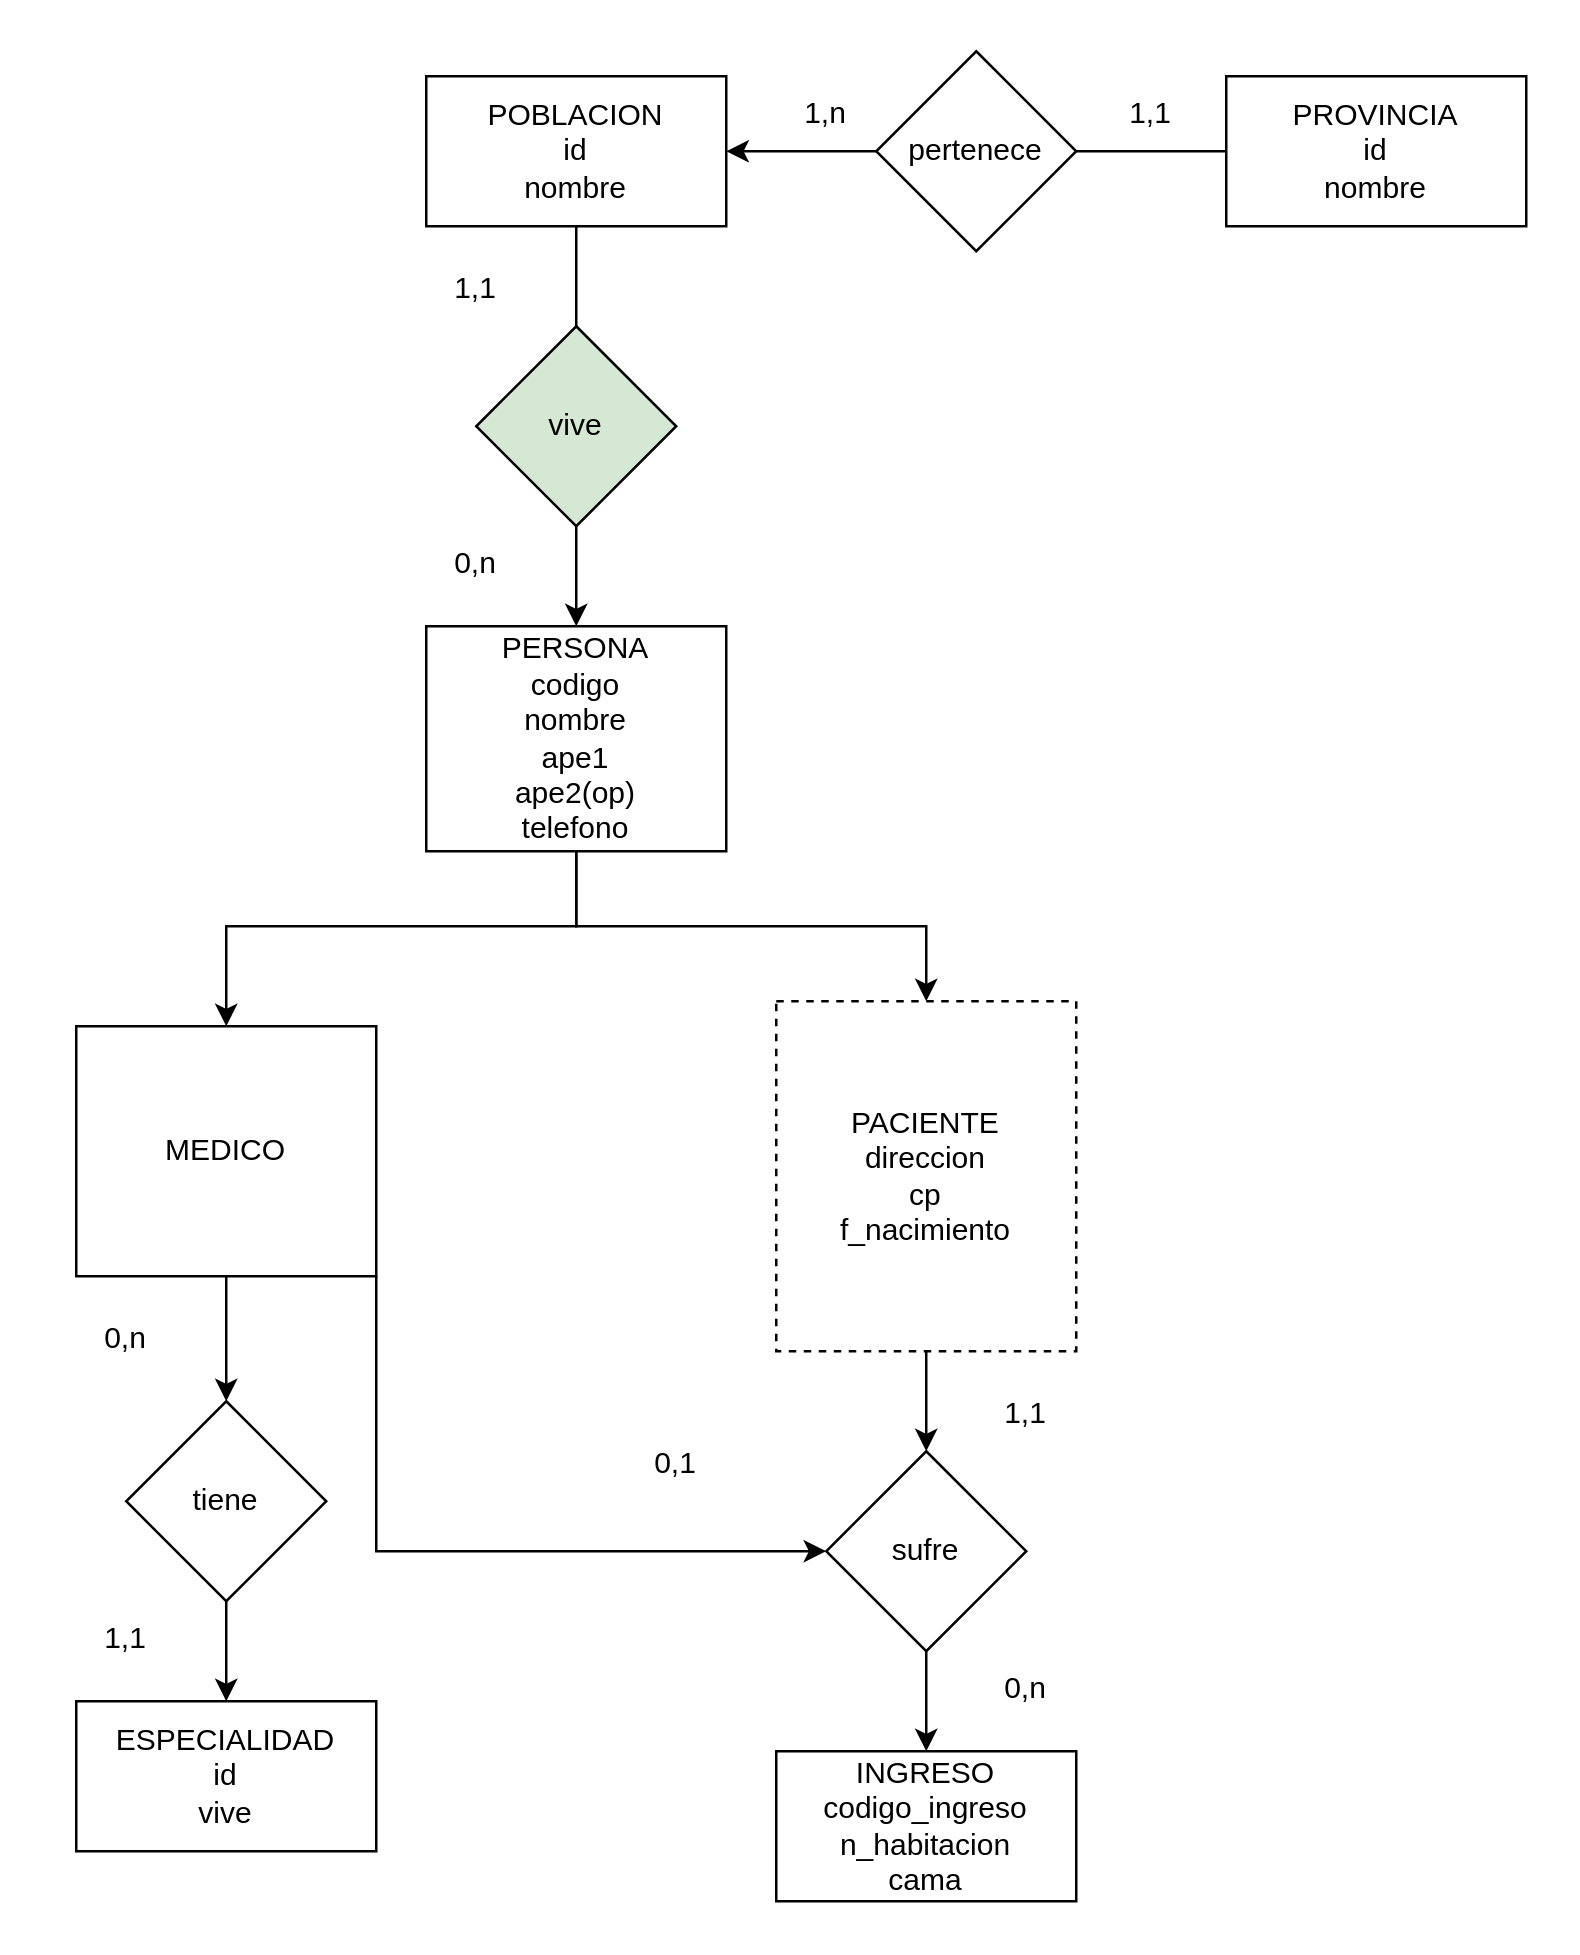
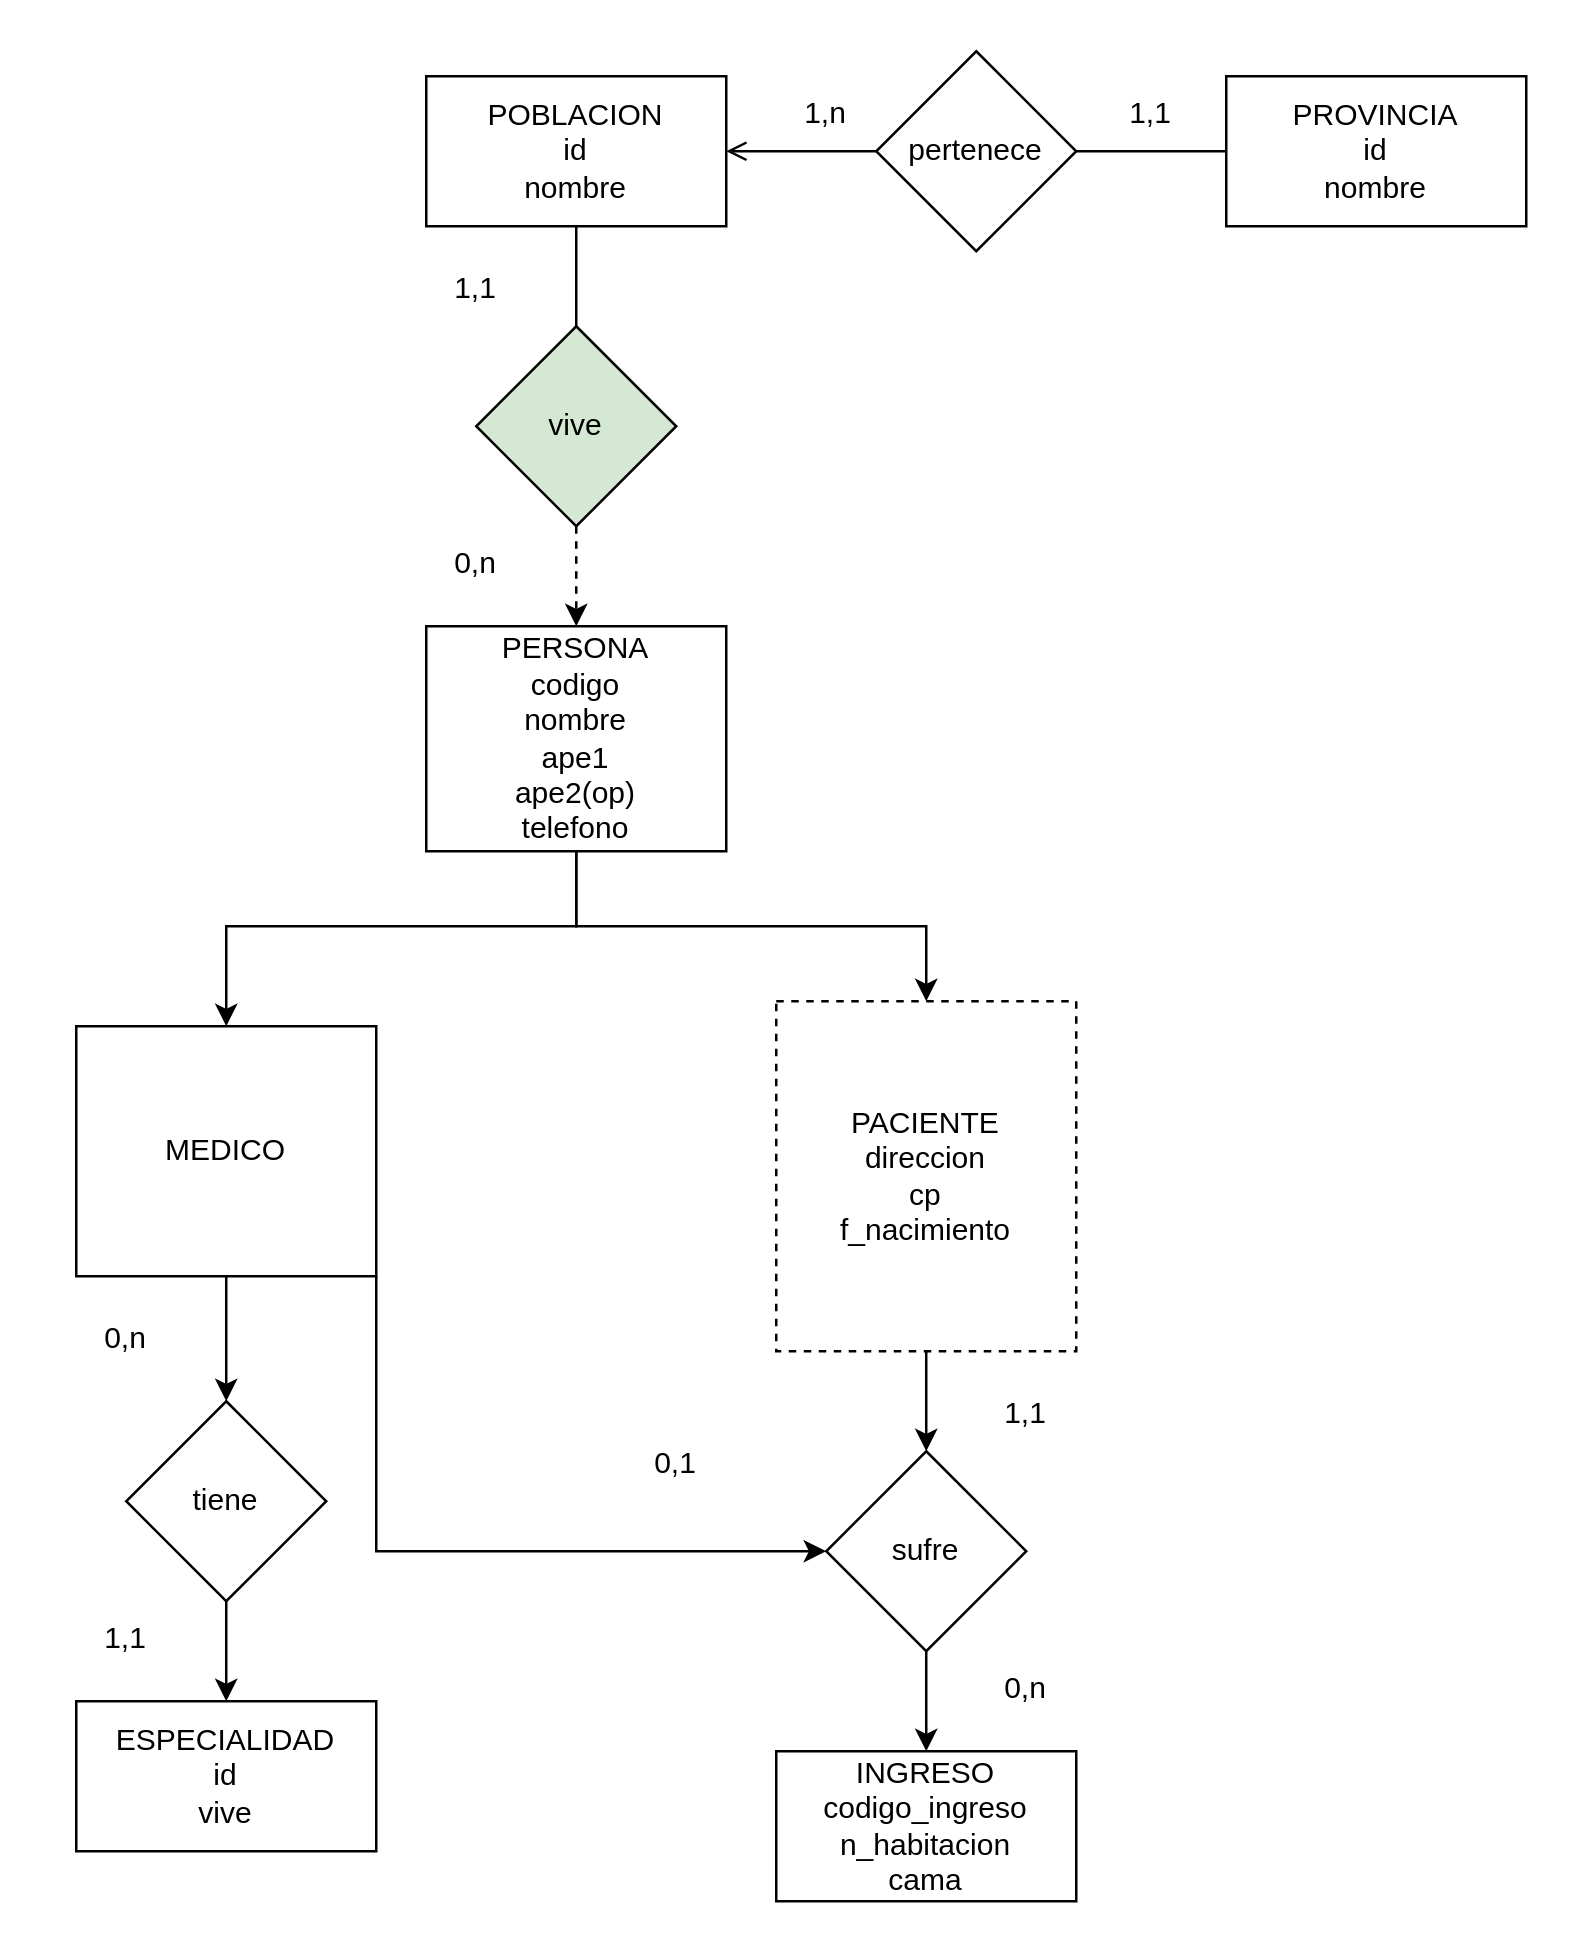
  <mxCell id="0" />
  <mxCell id="1" parent="0" />
  <mxCell id="2" value="" style="edgeStyle=orthogonalEdgeStyle;rounded=0;orthogonalLoop=1;jettySize=auto;html=1;" edge="1" parent="1" source="3" target="29"><mxGeometry relative="1" as="geometry" /></mxCell>
  <mxCell id="3" value="PACIENTE&lt;br&gt;direccion&lt;br&gt;cp&lt;br&gt;f_nacimiento" style="rounded=0;whiteSpace=wrap;html=1;dashed=1;" vertex="1" parent="1"><mxGeometry x="310" y="400" width="120" height="140" as="geometry" /></mxCell>
- <mxCell id="4" style="edgeStyle=orthogonalEdgeStyle;rounded=0;orthogonalLoop=1;jettySize=auto;html=1;entryX=1;entryY=0.5;entryDx=0;entryDy=0;startArrow=none;" edge="1" parent="1" source="15" target="24"><mxGeometry relative="1" as="geometry"><mxPoint x="290" y="60" as="targetPoint" /></mxGeometry></mxCell>
- <mxCell id="5" style="edgeStyle=orthogonalEdgeStyle;rounded=0;orthogonalLoop=1;jettySize=auto;html=1;startArrow=none;" edge="1" parent="1" source="17" target="13"><mxGeometry relative="1" as="geometry" /></mxCell>
+ <mxCell id="4" style="edgeStyle=orthogonalEdgeStyle;rounded=0;orthogonalLoop=1;jettySize=auto;html=1;entryX=1;entryY=0.5;entryDx=0;entryDy=0;startArrow=none;endArrow=open;" edge="1" parent="1" source="15" target="24"><mxGeometry relative="1" as="geometry"><mxPoint x="290" y="60" as="targetPoint" /></mxGeometry></mxCell>
+ <mxCell id="5" style="edgeStyle=orthogonalEdgeStyle;rounded=0;orthogonalLoop=1;jettySize=auto;html=1;startArrow=none;dashed=1;" edge="1" parent="1" source="17" target="13"><mxGeometry relative="1" as="geometry" /></mxCell>
  <mxCell id="6" value="" style="edgeStyle=orthogonalEdgeStyle;rounded=0;orthogonalLoop=1;jettySize=auto;html=1;" edge="1" parent="1" source="8" target="27"><mxGeometry relative="1" as="geometry" /></mxCell>
  <mxCell id="7" style="edgeStyle=orthogonalEdgeStyle;rounded=0;orthogonalLoop=1;jettySize=auto;html=1;exitX=1;exitY=1;exitDx=0;exitDy=0;entryX=0;entryY=0.5;entryDx=0;entryDy=0;" edge="1" parent="1" source="8" target="29"><mxGeometry relative="1" as="geometry" /></mxCell>
  <mxCell id="8" value="MEDICO" style="rounded=0;whiteSpace=wrap;html=1;" vertex="1" parent="1"><mxGeometry x="30" y="410" width="120" height="100" as="geometry" /></mxCell>
  <mxCell id="9" value="ESPECIALIDAD&lt;br&gt;id&lt;br&gt;vive" style="rounded=0;whiteSpace=wrap;html=1;" vertex="1" parent="1"><mxGeometry x="30" y="680" width="120" height="60" as="geometry" /></mxCell>
  <mxCell id="10" value="INGRESO&lt;br&gt;codigo_ingreso&lt;br&gt;n_habitacion&lt;br&gt;cama" style="rounded=0;whiteSpace=wrap;html=1;" vertex="1" parent="1"><mxGeometry x="310" y="700" width="120" height="60" as="geometry" /></mxCell>
  <mxCell id="11" style="edgeStyle=orthogonalEdgeStyle;rounded=0;orthogonalLoop=1;jettySize=auto;html=1;entryX=0.5;entryY=0;entryDx=0;entryDy=0;" edge="1" parent="1" source="13" target="8"><mxGeometry relative="1" as="geometry"><Array as="points"><mxPoint x="230" y="370" /><mxPoint x="90" y="370" /></Array></mxGeometry></mxCell>
  <mxCell id="12" style="edgeStyle=orthogonalEdgeStyle;rounded=0;orthogonalLoop=1;jettySize=auto;html=1;entryX=0.5;entryY=0;entryDx=0;entryDy=0;" edge="1" parent="1" source="13" target="3"><mxGeometry relative="1" as="geometry"><Array as="points"><mxPoint x="230" y="370" /><mxPoint x="370" y="370" /></Array></mxGeometry></mxCell>
  <mxCell id="13" value="PERSONA&lt;br&gt;codigo&lt;br&gt;nombre&lt;br&gt;ape1&lt;br&gt;ape2(op)&lt;br&gt;telefono" style="rounded=0;whiteSpace=wrap;html=1;" vertex="1" parent="1"><mxGeometry x="170" y="250" width="120" height="90" as="geometry" /></mxCell>
  <mxCell id="14" value="" style="edgeStyle=orthogonalEdgeStyle;rounded=0;orthogonalLoop=1;jettySize=auto;html=1;entryX=1;entryY=0.5;entryDx=0;entryDy=0;endArrow=none;exitX=0;exitY=0.5;exitDx=0;exitDy=0;" edge="1" parent="1" source="25" target="15"><mxGeometry relative="1" as="geometry"><mxPoint x="490" y="60" as="sourcePoint" /><mxPoint x="290" y="60" as="targetPoint" /></mxGeometry></mxCell>
  <mxCell id="15" value="pertenece" style="rhombus;whiteSpace=wrap;html=1;" vertex="1" parent="1"><mxGeometry x="350" y="20" width="80" height="80" as="geometry" /></mxCell>
  <mxCell id="16" value="" style="edgeStyle=orthogonalEdgeStyle;rounded=0;orthogonalLoop=1;jettySize=auto;html=1;endArrow=none;exitX=0.5;exitY=1;exitDx=0;exitDy=0;" edge="1" parent="1" source="24" target="17"><mxGeometry relative="1" as="geometry"><mxPoint x="230" y="90" as="sourcePoint" /><mxPoint x="230" y="250" as="targetPoint" /></mxGeometry></mxCell>
  <mxCell id="17" value="vive" style="rhombus;whiteSpace=wrap;html=1;fillColor=#d5e8d4;" vertex="1" parent="1"><mxGeometry x="190" y="130" width="80" height="80" as="geometry" /></mxCell>
  <mxCell id="18" value="0,n" style="text;html=1;strokeColor=none;fillColor=none;align=center;verticalAlign=middle;whiteSpace=wrap;rounded=0;" vertex="1" parent="1"><mxGeometry x="20" y="520" width="60" height="30" as="geometry" /></mxCell>
  <mxCell id="19" value="1,1" style="text;html=1;strokeColor=none;fillColor=none;align=center;verticalAlign=middle;whiteSpace=wrap;rounded=0;" vertex="1" parent="1"><mxGeometry x="20" y="640" width="60" height="30" as="geometry" /></mxCell>
  <mxCell id="20" value="1,1" style="text;html=1;strokeColor=none;fillColor=none;align=center;verticalAlign=middle;whiteSpace=wrap;rounded=0;" vertex="1" parent="1"><mxGeometry x="430" y="30" width="60" height="30" as="geometry" /></mxCell>
  <mxCell id="21" value="1,n" style="text;html=1;strokeColor=none;fillColor=none;align=center;verticalAlign=middle;whiteSpace=wrap;rounded=0;" vertex="1" parent="1"><mxGeometry x="300" y="30" width="60" height="30" as="geometry" /></mxCell>
  <mxCell id="22" value="1,1" style="text;html=1;strokeColor=none;fillColor=none;align=center;verticalAlign=middle;whiteSpace=wrap;rounded=0;" vertex="1" parent="1"><mxGeometry x="160" y="100" width="60" height="30" as="geometry" /></mxCell>
  <mxCell id="23" value="0,n" style="text;html=1;strokeColor=none;fillColor=none;align=center;verticalAlign=middle;whiteSpace=wrap;rounded=0;" vertex="1" parent="1"><mxGeometry x="160" y="210" width="60" height="30" as="geometry" /></mxCell>
  <mxCell id="24" value="POBLACION&lt;br&gt;id&lt;br&gt;nombre" style="rounded=0;whiteSpace=wrap;html=1;" vertex="1" parent="1"><mxGeometry x="170" y="30" width="120" height="60" as="geometry" /></mxCell>
  <mxCell id="25" value="PROVINCIA&lt;br&gt;id&lt;br&gt;nombre" style="rounded=0;whiteSpace=wrap;html=1;" vertex="1" parent="1"><mxGeometry x="490" y="30" width="120" height="60" as="geometry" /></mxCell>
  <mxCell id="26" style="edgeStyle=orthogonalEdgeStyle;rounded=0;orthogonalLoop=1;jettySize=auto;html=1;entryX=0.5;entryY=0;entryDx=0;entryDy=0;" edge="1" parent="1" source="27" target="9"><mxGeometry relative="1" as="geometry" /></mxCell>
  <mxCell id="27" value="tiene" style="rhombus;whiteSpace=wrap;html=1;rounded=0;" vertex="1" parent="1"><mxGeometry x="50" y="560" width="80" height="80" as="geometry" /></mxCell>
  <mxCell id="28" style="edgeStyle=orthogonalEdgeStyle;rounded=0;orthogonalLoop=1;jettySize=auto;html=1;entryX=0.5;entryY=0;entryDx=0;entryDy=0;" edge="1" parent="1" source="29" target="10"><mxGeometry relative="1" as="geometry" /></mxCell>
  <mxCell id="29" value="sufre" style="rhombus;whiteSpace=wrap;html=1;rounded=0;" vertex="1" parent="1"><mxGeometry x="330" y="580" width="80" height="80" as="geometry" /></mxCell>
  <mxCell id="30" value="0,n" style="text;html=1;strokeColor=none;fillColor=none;align=center;verticalAlign=middle;whiteSpace=wrap;rounded=0;" vertex="1" parent="1"><mxGeometry x="380" y="660" width="60" height="30" as="geometry" /></mxCell>
  <mxCell id="31" value="1,1" style="text;html=1;strokeColor=none;fillColor=none;align=center;verticalAlign=middle;whiteSpace=wrap;rounded=0;" vertex="1" parent="1"><mxGeometry x="380" y="550" width="60" height="30" as="geometry" /></mxCell>
  <mxCell id="32" value="0,1" style="text;html=1;strokeColor=none;fillColor=none;align=center;verticalAlign=middle;whiteSpace=wrap;rounded=0;" vertex="1" parent="1"><mxGeometry x="240" y="570" width="60" height="30" as="geometry" /></mxCell>
